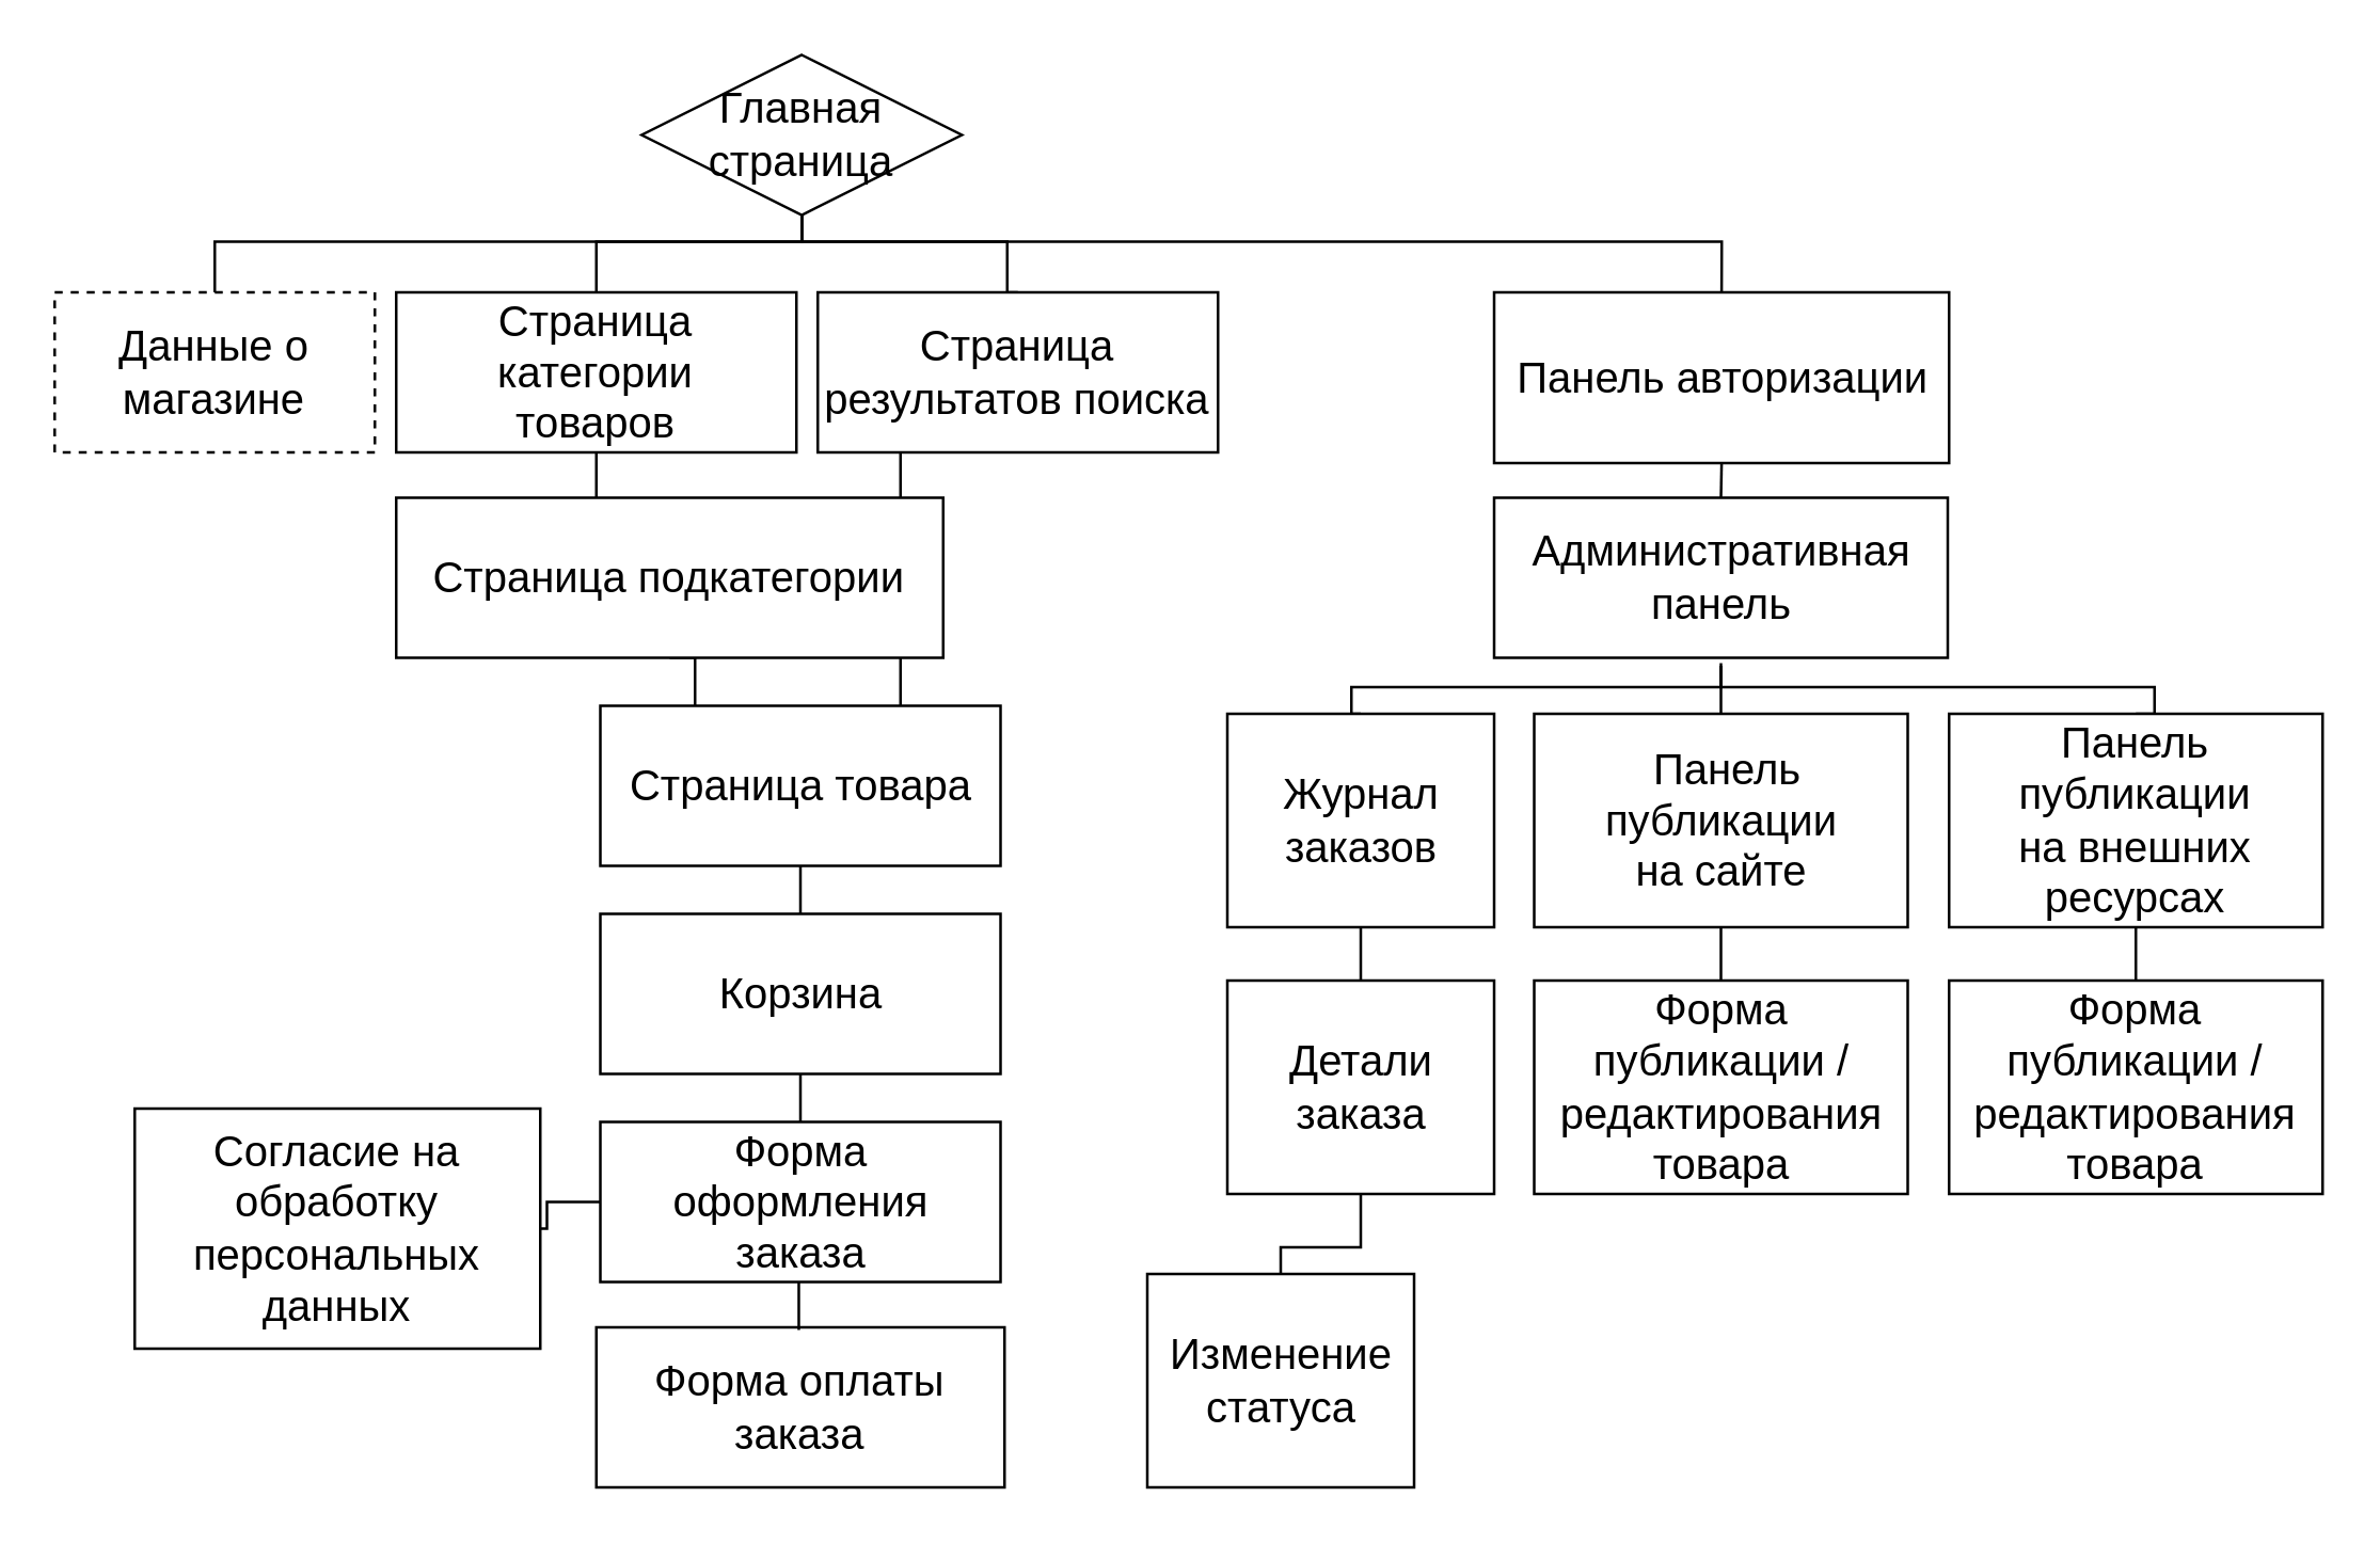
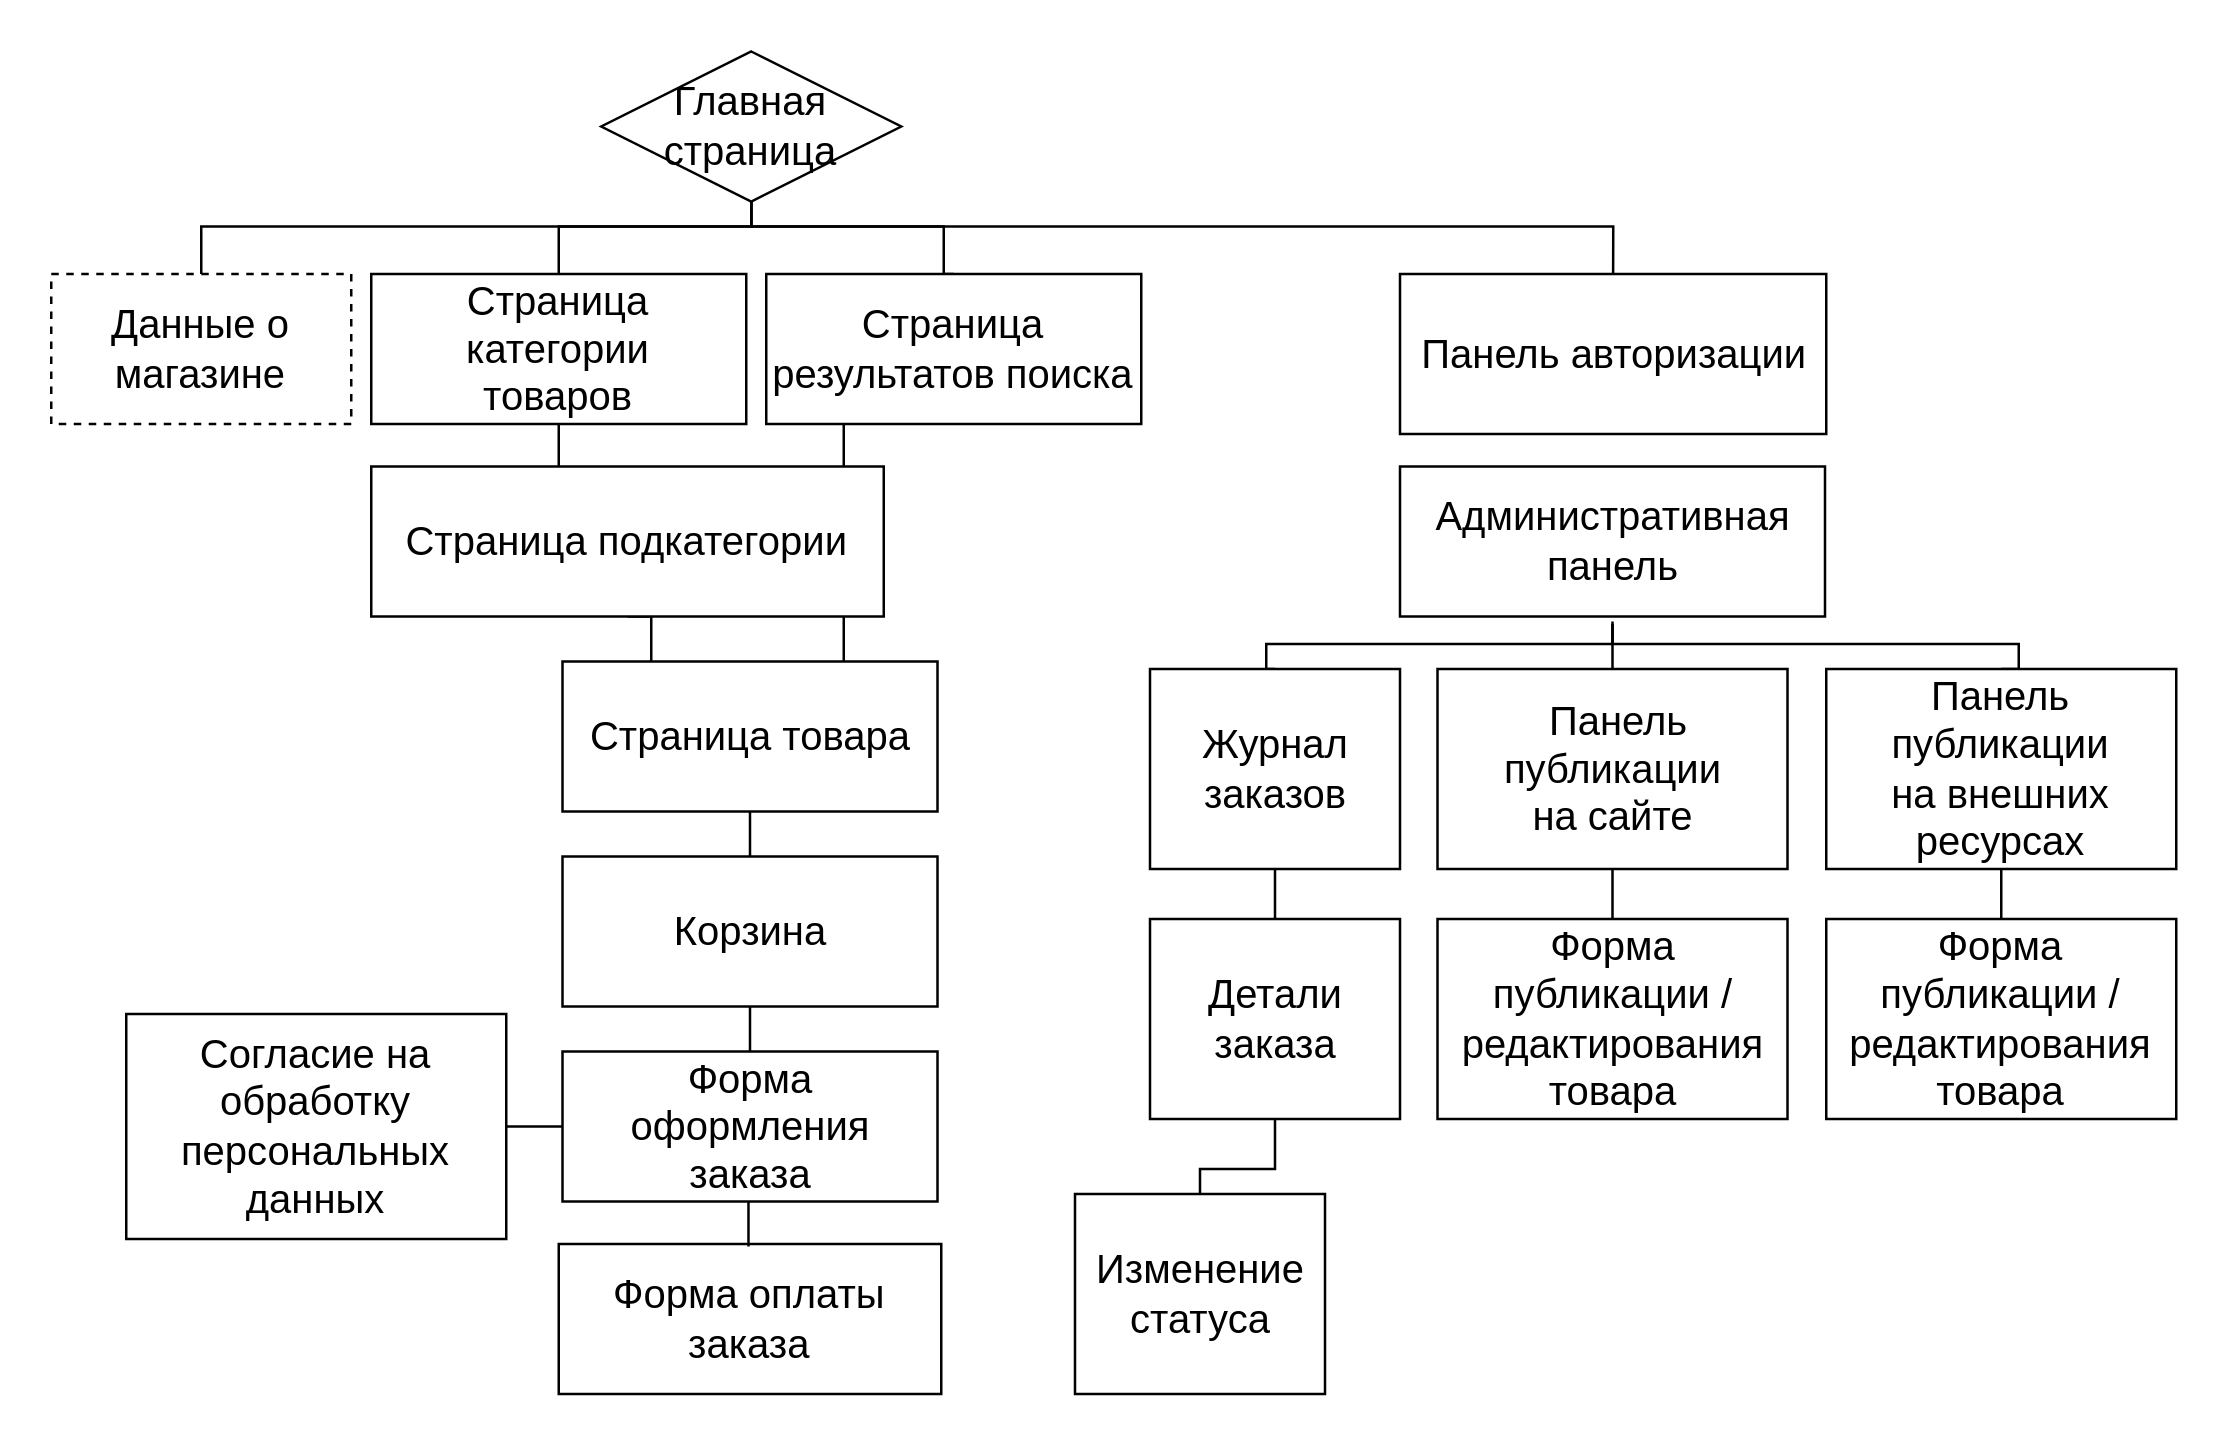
  <mxCell id="0" />
  <mxCell id="1" parent="0" />
  <mxCell id="2" style="edgeStyle=orthogonalEdgeStyle;rounded=0;orthogonalLoop=1;jettySize=auto;html=1;exitX=0.5;exitY=1;exitDx=0;exitDy=0;entryX=0.5;entryY=0;entryDx=0;entryDy=0;endArrow=none;startFill=0;" parent="1" source="6" target="8" edge="1"><mxGeometry relative="1" as="geometry"><Array as="points"><mxPoint x="300" y="90" /><mxPoint x="377" y="90" /></Array></mxGeometry></mxCell>
  <mxCell id="3" style="edgeStyle=orthogonalEdgeStyle;rounded=0;orthogonalLoop=1;jettySize=auto;html=1;exitX=0.5;exitY=1;exitDx=0;exitDy=0;entryX=0.5;entryY=0;entryDx=0;entryDy=0;endArrow=none;startFill=0;" parent="1" source="6" target="10" edge="1"><mxGeometry relative="1" as="geometry"><Array as="points"><mxPoint x="300" y="90" /><mxPoint x="223" y="90" /></Array></mxGeometry></mxCell>
  <mxCell id="4" style="edgeStyle=orthogonalEdgeStyle;rounded=0;orthogonalLoop=1;jettySize=auto;html=1;exitX=0.5;exitY=1;exitDx=0;exitDy=0;entryX=0.5;entryY=0;entryDx=0;entryDy=0;endArrow=none;startFill=0;" parent="1" source="6" target="11" edge="1"><mxGeometry relative="1" as="geometry"><Array as="points"><mxPoint x="300" y="90" /><mxPoint x="80" y="90" /></Array></mxGeometry></mxCell>
  <mxCell id="5" style="edgeStyle=orthogonalEdgeStyle;rounded=0;orthogonalLoop=1;jettySize=auto;html=1;exitX=0.5;exitY=1;exitDx=0;exitDy=0;entryX=0.5;entryY=0;entryDx=0;entryDy=0;endArrow=none;startFill=0;" parent="1" source="6" target="18" edge="1"><mxGeometry relative="1" as="geometry"><Array as="points"><mxPoint x="300" y="90" /><mxPoint x="645" y="90" /></Array></mxGeometry></mxCell>
  <mxCell id="6" value="&lt;span style=&quot;font-size: medium;&quot;&gt;Главная страница&lt;/span&gt;" style="rhombus;whiteSpace=wrap;html=1;align=center;" parent="1" vertex="1"><mxGeometry x="240" y="20" width="120" height="60" as="geometry" /></mxCell>
  <mxCell id="7" style="edgeStyle=orthogonalEdgeStyle;rounded=0;orthogonalLoop=1;jettySize=auto;html=1;entryX=0.75;entryY=0;entryDx=0;entryDy=0;endArrow=none;startFill=0;" parent="1" source="8" target="33" edge="1"><mxGeometry relative="1" as="geometry"><Array as="points"><mxPoint x="337" y="195" /><mxPoint x="337" y="195" /></Array></mxGeometry></mxCell>
  <mxCell id="8" value="&lt;span style=&quot;font-size: medium;&quot;&gt;Страница результатов поиска&lt;/span&gt;" style="rounded=0;whiteSpace=wrap;html=1;align=center;" parent="1" vertex="1"><mxGeometry x="306" y="109" width="150" height="60" as="geometry" /></mxCell>
  <mxCell id="9" style="edgeStyle=orthogonalEdgeStyle;rounded=0;orthogonalLoop=1;jettySize=auto;html=1;entryX=0.5;entryY=0;entryDx=0;entryDy=0;endArrow=none;startFill=0;" parent="1" source="10" target="31" edge="1"><mxGeometry relative="1" as="geometry" /></mxCell>
  <mxCell id="10" value="&lt;font size=&quot;3&quot;&gt;Страница категории&lt;/font&gt;&lt;div&gt;&lt;font size=&quot;3&quot;&gt;товаров&lt;/font&gt;&lt;/div&gt;" style="rounded=0;whiteSpace=wrap;html=1;align=center;" parent="1" vertex="1"><mxGeometry x="148" y="109" width="150" height="60" as="geometry" /></mxCell>
  <mxCell id="11" value="&lt;span style=&quot;font-size: medium;&quot;&gt;Данные о магазине&lt;/span&gt;" style="rounded=0;whiteSpace=wrap;html=1;align=center;dashed=1;" parent="1" vertex="1"><mxGeometry x="20" y="109" width="120" height="60" as="geometry" /></mxCell>
- <mxCell id="12" value="&lt;span style=&quot;font-size: medium;&quot;&gt;Согласие на обработку персональных&lt;/span&gt;&lt;div&gt;&lt;span style=&quot;font-size: medium;&quot;&gt;данных&lt;/span&gt;&lt;/div&gt;" style="rounded=0;whiteSpace=wrap;html=1;align=center;" parent="1" vertex="1"><mxGeometry x="50" y="415" width="152" height="90" as="geometry" /></mxCell>
+ <mxCell id="12" value="&lt;span style=&quot;font-size: medium;&quot;&gt;Согласие на обработку персональных&lt;/span&gt;&lt;div&gt;&lt;span style=&quot;font-size: medium;&quot;&gt;данных&lt;/span&gt;&lt;/div&gt;" style="rounded=0;whiteSpace=wrap;html=1;align=center;" parent="1" vertex="1"><mxGeometry x="50" y="405" width="152" height="90" as="geometry" /></mxCell>
  <mxCell id="13" style="edgeStyle=orthogonalEdgeStyle;rounded=0;orthogonalLoop=1;jettySize=auto;html=1;exitX=0.5;exitY=1;exitDx=0;exitDy=0;entryX=0.5;entryY=0;entryDx=0;entryDy=0;endArrow=none;startFill=0;" parent="1" target="22" edge="1"><mxGeometry relative="1" as="geometry"><Array as="points"><mxPoint x="645" y="248" /><mxPoint x="645" y="248" /></Array><mxPoint x="644.5" y="249" as="sourcePoint" /></mxGeometry></mxCell>
  <mxCell id="14" style="edgeStyle=orthogonalEdgeStyle;rounded=0;orthogonalLoop=1;jettySize=auto;html=1;entryX=0.5;entryY=0;entryDx=0;entryDy=0;endArrow=none;startFill=0;" parent="1" target="20" edge="1"><mxGeometry relative="1" as="geometry"><Array as="points"><mxPoint x="645" y="257" /><mxPoint x="506" y="257" /></Array><mxPoint x="644.5" y="249" as="sourcePoint" /></mxGeometry></mxCell>
  <mxCell id="15" style="edgeStyle=orthogonalEdgeStyle;rounded=0;orthogonalLoop=1;jettySize=auto;html=1;entryX=0.5;entryY=0;entryDx=0;entryDy=0;endArrow=none;startFill=0;" parent="1" target="24" edge="1"><mxGeometry relative="1" as="geometry"><Array as="points"><mxPoint x="645" y="257" /><mxPoint x="807" y="257" /></Array><mxPoint x="644.5" y="249" as="sourcePoint" /></mxGeometry></mxCell>
  <mxCell id="16" value="&lt;span style=&quot;font-size: medium;&quot;&gt;Административная панель&lt;/span&gt;" style="rounded=0;whiteSpace=wrap;html=1;align=center;" parent="1" vertex="1"><mxGeometry x="559.5" y="186" width="170" height="60" as="geometry" /></mxCell>
- <mxCell id="17" style="edgeStyle=orthogonalEdgeStyle;rounded=0;orthogonalLoop=1;jettySize=auto;html=1;exitX=0.5;exitY=1;exitDx=0;exitDy=0;entryX=0.5;entryY=0;entryDx=0;entryDy=0;endArrow=none;startFill=0;" parent="1" source="18" target="16" edge="1"><mxGeometry relative="1" as="geometry" /></mxCell>
  <mxCell id="18" value="&lt;font size=&quot;3&quot;&gt;Панель авторизации&lt;/font&gt;" style="rounded=0;whiteSpace=wrap;html=1;align=center;" parent="1" vertex="1"><mxGeometry x="559.5" y="109" width="170.5" height="64" as="geometry" /></mxCell>
  <mxCell id="19" style="edgeStyle=orthogonalEdgeStyle;rounded=0;orthogonalLoop=1;jettySize=auto;html=1;entryX=0.5;entryY=0;entryDx=0;entryDy=0;endArrow=none;startFill=0;" parent="1" source="20" target="26" edge="1"><mxGeometry relative="1" as="geometry" /></mxCell>
  <mxCell id="20" value="&lt;font size=&quot;3&quot;&gt;Журнал&lt;/font&gt;&lt;div&gt;&lt;font size=&quot;3&quot;&gt;заказов&lt;/font&gt;&lt;/div&gt;" style="rounded=0;whiteSpace=wrap;html=1;align=center;" parent="1" vertex="1"><mxGeometry x="459.5" y="267" width="100" height="80" as="geometry" /></mxCell>
  <mxCell id="21" style="edgeStyle=orthogonalEdgeStyle;rounded=0;orthogonalLoop=1;jettySize=auto;html=1;entryX=0.5;entryY=0;entryDx=0;entryDy=0;endArrow=none;startFill=0;" parent="1" source="22" target="27" edge="1"><mxGeometry relative="1" as="geometry" /></mxCell>
  <mxCell id="22" value="&lt;font size=&quot;3&quot;&gt;&amp;nbsp;Панель публикации&lt;/font&gt;&lt;div&gt;&lt;font size=&quot;3&quot;&gt;на сайте&lt;/font&gt;&lt;/div&gt;" style="rounded=0;whiteSpace=wrap;html=1;align=center;" parent="1" vertex="1"><mxGeometry x="574.5" y="267" width="140" height="80" as="geometry" /></mxCell>
  <mxCell id="23" style="edgeStyle=orthogonalEdgeStyle;rounded=0;orthogonalLoop=1;jettySize=auto;html=1;entryX=0.5;entryY=0;entryDx=0;entryDy=0;endArrow=none;startFill=0;" parent="1" source="24" target="29" edge="1"><mxGeometry relative="1" as="geometry" /></mxCell>
  <mxCell id="24" value="&lt;font size=&quot;3&quot;&gt;Панель публикации&lt;/font&gt;&lt;div&gt;&lt;font size=&quot;3&quot;&gt;на внешних ресурсах&lt;/font&gt;&lt;/div&gt;" style="rounded=0;whiteSpace=wrap;html=1;align=center;" parent="1" vertex="1"><mxGeometry x="730" y="267" width="140" height="80" as="geometry" /></mxCell>
  <mxCell id="25" style="edgeStyle=orthogonalEdgeStyle;rounded=0;orthogonalLoop=1;jettySize=auto;html=1;entryX=0.5;entryY=0;entryDx=0;entryDy=0;endArrow=none;startFill=0;" parent="1" source="26" target="28" edge="1"><mxGeometry relative="1" as="geometry" /></mxCell>
  <mxCell id="26" value="&lt;font size=&quot;3&quot;&gt;Детали заказа&lt;/font&gt;" style="rounded=0;whiteSpace=wrap;html=1;align=center;" parent="1" vertex="1"><mxGeometry x="459.5" y="367" width="100" height="80" as="geometry" /></mxCell>
  <mxCell id="27" value="&lt;font size=&quot;3&quot;&gt;Форма публикации / редактирования товара&lt;/font&gt;" style="rounded=0;whiteSpace=wrap;html=1;align=center;" parent="1" vertex="1"><mxGeometry x="574.5" y="367" width="140" height="80" as="geometry" /></mxCell>
  <mxCell id="28" value="&lt;span style=&quot;font-size: medium;&quot;&gt;Изменение статуса&lt;/span&gt;" style="rounded=0;whiteSpace=wrap;html=1;align=center;" parent="1" vertex="1"><mxGeometry x="429.5" y="477" width="100" height="80" as="geometry" /></mxCell>
  <mxCell id="29" value="&lt;font size=&quot;3&quot;&gt;Форма публикации / редактирования товара&lt;/font&gt;" style="rounded=0;whiteSpace=wrap;html=1;align=center;" parent="1" vertex="1"><mxGeometry x="730" y="367" width="140" height="80" as="geometry" /></mxCell>
  <mxCell id="30" style="edgeStyle=orthogonalEdgeStyle;rounded=0;orthogonalLoop=1;jettySize=auto;html=1;exitX=0.5;exitY=1;exitDx=0;exitDy=0;entryX=0.5;entryY=0;entryDx=0;entryDy=0;endArrow=none;startFill=0;" parent="1" source="31" target="33" edge="1"><mxGeometry relative="1" as="geometry"><Array as="points"><mxPoint x="260" y="246" /><mxPoint x="260" y="266" /><mxPoint x="300" y="266" /></Array></mxGeometry></mxCell>
  <mxCell id="31" value="&lt;span style=&quot;font-size: medium;&quot;&gt;Страница подкатегории&lt;/span&gt;" style="rounded=0;whiteSpace=wrap;html=1;align=center;" parent="1" vertex="1"><mxGeometry x="148" y="186" width="205" height="60" as="geometry" /></mxCell>
  <mxCell id="32" style="edgeStyle=orthogonalEdgeStyle;rounded=0;orthogonalLoop=1;jettySize=auto;html=1;entryX=0.5;entryY=0;entryDx=0;entryDy=0;endArrow=none;startFill=0;" parent="1" source="33" target="35" edge="1"><mxGeometry relative="1" as="geometry" /></mxCell>
  <mxCell id="33" value="&lt;font size=&quot;3&quot;&gt;Страница товара&lt;/font&gt;" style="rounded=0;whiteSpace=wrap;html=1;align=center;" parent="1" vertex="1"><mxGeometry x="224.5" y="264" width="150" height="60" as="geometry" /></mxCell>
  <mxCell id="34" style="edgeStyle=orthogonalEdgeStyle;rounded=0;orthogonalLoop=1;jettySize=auto;html=1;endArrow=none;startFill=0;" parent="1" source="35" target="37" edge="1"><mxGeometry relative="1" as="geometry" /></mxCell>
  <mxCell id="35" value="&lt;span style=&quot;text-align: start; font-size: medium;&quot;&gt;Корзина&lt;/span&gt;" style="rounded=0;whiteSpace=wrap;html=1;align=center;" parent="1" vertex="1"><mxGeometry x="224.5" y="342" width="150" height="60" as="geometry" /></mxCell>
  <mxCell id="36" style="edgeStyle=orthogonalEdgeStyle;rounded=0;orthogonalLoop=1;jettySize=auto;html=1;endArrow=none;startFill=0;" parent="1" source="37" target="12" edge="1"><mxGeometry relative="1" as="geometry" /></mxCell>
  <mxCell id="37" value="&lt;div style=&quot;&quot;&gt;&lt;font size=&quot;3&quot;&gt;Форма оформления заказа&lt;/font&gt;&lt;/div&gt;" style="rounded=0;whiteSpace=wrap;html=1;align=center;" parent="1" vertex="1"><mxGeometry x="224.5" y="420" width="150" height="60" as="geometry" /></mxCell>
  <mxCell id="38" value="&lt;div style=&quot;&quot;&gt;&lt;font size=&quot;3&quot;&gt;Форма оплаты заказа&lt;/font&gt;&lt;/div&gt;" style="rounded=0;whiteSpace=wrap;html=1;align=center;" parent="1" vertex="1"><mxGeometry x="223" y="497" width="153" height="60" as="geometry" /></mxCell>
  <mxCell id="39" style="edgeStyle=orthogonalEdgeStyle;rounded=0;orthogonalLoop=1;jettySize=auto;html=1;exitX=0.5;exitY=1;exitDx=0;exitDy=0;entryX=0.5;entryY=0;entryDx=0;entryDy=0;endArrow=none;startFill=0;" parent="1" edge="1"><mxGeometry relative="1" as="geometry"><mxPoint x="298.89" y="480" as="sourcePoint" /><mxPoint x="298.89" y="498" as="targetPoint" /></mxGeometry></mxCell>
